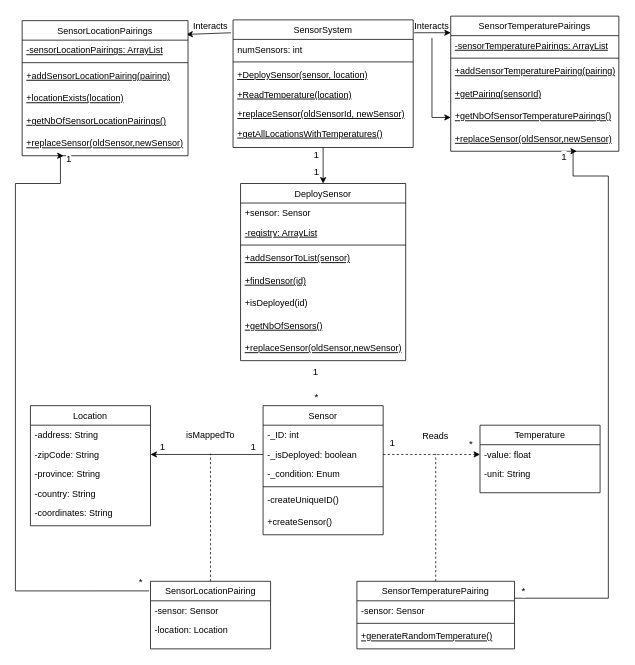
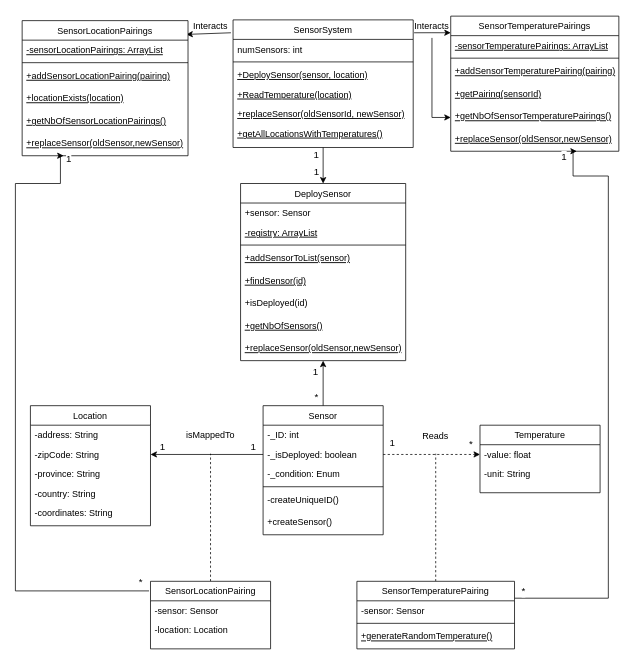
  <mxCell id="0" />
  <mxCell id="1" parent="0" />
  <mxCell id="2" value="SensorSystem" style="swimlane;fontStyle=0;align=center;verticalAlign=top;childLayout=stackLayout;horizontal=1;startSize=26;horizontalStack=0;resizeParent=1;resizeLast=0;collapsible=1;marginBottom=0;rounded=0;shadow=0;strokeWidth=1;" parent="1" vertex="1"><mxGeometry x="310" y="26" width="240" height="170" as="geometry"><mxRectangle x="334" y="100" width="160" height="26" as="alternateBounds" /></mxGeometry></mxCell>
  <mxCell id="3" value="numSensors: int" style="text;align=left;verticalAlign=top;spacingLeft=4;spacingRight=4;overflow=hidden;rotatable=0;points=[[0,0.5],[1,0.5]];portConstraint=eastwest;" parent="2" vertex="1"><mxGeometry y="26" width="240" height="26" as="geometry" /></mxCell>
  <mxCell id="4" value="" style="line;html=1;strokeWidth=1;align=left;verticalAlign=middle;spacingTop=-1;spacingLeft=3;spacingRight=3;rotatable=0;labelPosition=right;points=[];portConstraint=eastwest;" parent="2" vertex="1"><mxGeometry y="52" width="240" height="8" as="geometry" /></mxCell>
  <mxCell id="5" value="+DeploySensor(sensor, location)" style="text;align=left;verticalAlign=top;spacingLeft=4;spacingRight=4;overflow=hidden;rotatable=0;points=[[0,0.5],[1,0.5]];portConstraint=eastwest;fontStyle=4" parent="2" vertex="1"><mxGeometry y="60" width="240" height="26" as="geometry" /></mxCell>
  <mxCell id="6" value="+ReadTemperature(location)" style="text;align=left;verticalAlign=top;spacingLeft=4;spacingRight=4;overflow=hidden;rotatable=0;points=[[0,0.5],[1,0.5]];portConstraint=eastwest;fontStyle=4" parent="2" vertex="1"><mxGeometry y="86" width="240" height="26" as="geometry" /></mxCell>
  <mxCell id="7" value="+replaceSensor(oldSensorId, newSensor)" style="text;align=left;verticalAlign=top;spacingLeft=4;spacingRight=4;overflow=hidden;rotatable=0;points=[[0,0.5],[1,0.5]];portConstraint=eastwest;fontStyle=4" parent="2" vertex="1"><mxGeometry y="112" width="240" height="26" as="geometry" /></mxCell>
  <mxCell id="8" value="+getAllLocationsWithTemperatures()" style="text;align=left;verticalAlign=top;spacingLeft=4;spacingRight=4;overflow=hidden;rotatable=0;points=[[0,0.5],[1,0.5]];portConstraint=eastwest;fontStyle=4" parent="2" vertex="1"><mxGeometry y="138" width="240" height="26" as="geometry" /></mxCell>
  <mxCell id="9" value="Location" style="swimlane;fontStyle=0;align=center;verticalAlign=top;childLayout=stackLayout;horizontal=1;startSize=26;horizontalStack=0;resizeParent=1;resizeLast=0;collapsible=1;marginBottom=0;rounded=0;shadow=0;strokeWidth=1;" parent="1" vertex="1"><mxGeometry x="40" y="540" width="160" height="160" as="geometry"><mxRectangle x="130" y="380" width="160" height="26" as="alternateBounds" /></mxGeometry></mxCell>
  <mxCell id="10" value="-address: String" style="text;align=left;verticalAlign=top;spacingLeft=4;spacingRight=4;overflow=hidden;rotatable=0;points=[[0,0.5],[1,0.5]];portConstraint=eastwest;" parent="9" vertex="1"><mxGeometry y="26" width="160" height="26" as="geometry" /></mxCell>
  <mxCell id="11" value="-zipCode: String" style="text;align=left;verticalAlign=top;spacingLeft=4;spacingRight=4;overflow=hidden;rotatable=0;points=[[0,0.5],[1,0.5]];portConstraint=eastwest;rounded=0;shadow=0;html=0;" parent="9" vertex="1"><mxGeometry y="52" width="160" height="26" as="geometry" /></mxCell>
  <mxCell id="12" value="-province: String" style="text;align=left;verticalAlign=top;spacingLeft=4;spacingRight=4;overflow=hidden;rotatable=0;points=[[0,0.5],[1,0.5]];portConstraint=eastwest;rounded=0;shadow=0;html=0;" parent="9" vertex="1"><mxGeometry y="78" width="160" height="26" as="geometry" /></mxCell>
  <mxCell id="13" value="-country: String" style="text;align=left;verticalAlign=top;spacingLeft=4;spacingRight=4;overflow=hidden;rotatable=0;points=[[0,0.5],[1,0.5]];portConstraint=eastwest;rounded=0;shadow=0;html=0;" parent="9" vertex="1"><mxGeometry y="104" width="160" height="26" as="geometry" /></mxCell>
  <mxCell id="14" value="-coordinates: String" style="text;align=left;verticalAlign=top;spacingLeft=4;spacingRight=4;overflow=hidden;rotatable=0;points=[[0,0.5],[1,0.5]];portConstraint=eastwest;rounded=0;shadow=0;html=0;" parent="9" vertex="1"><mxGeometry y="130" width="160" height="26" as="geometry" /></mxCell>
  <mxCell id="15" value="Sensor" style="swimlane;fontStyle=0;align=center;verticalAlign=top;childLayout=stackLayout;horizontal=1;startSize=26;horizontalStack=0;resizeParent=1;resizeLast=0;collapsible=1;marginBottom=0;rounded=0;shadow=0;strokeWidth=1;" parent="1" vertex="1"><mxGeometry x="350" y="540" width="160" height="172" as="geometry"><mxRectangle x="340" y="380" width="170" height="26" as="alternateBounds" /></mxGeometry></mxCell>
  <mxCell id="16" value="-_ID: int" style="text;align=left;verticalAlign=top;spacingLeft=4;spacingRight=4;overflow=hidden;rotatable=0;points=[[0,0.5],[1,0.5]];portConstraint=eastwest;" parent="15" vertex="1"><mxGeometry y="26" width="160" height="26" as="geometry" /></mxCell>
  <mxCell id="17" value="-_isDeployed: boolean" style="text;align=left;verticalAlign=top;spacingLeft=4;spacingRight=4;overflow=hidden;rotatable=0;points=[[0,0.5],[1,0.5]];portConstraint=eastwest;" parent="15" vertex="1"><mxGeometry y="52" width="160" height="26" as="geometry" /></mxCell>
  <mxCell id="18" value="-_condition: Enum" style="text;align=left;verticalAlign=top;spacingLeft=4;spacingRight=4;overflow=hidden;rotatable=0;points=[[0,0.5],[1,0.5]];portConstraint=eastwest;" parent="15" vertex="1"><mxGeometry y="78" width="160" height="26" as="geometry" /></mxCell>
  <mxCell id="19" value="" style="line;html=1;strokeWidth=1;align=left;verticalAlign=middle;spacingTop=-1;spacingLeft=3;spacingRight=3;rotatable=0;labelPosition=right;points=[];portConstraint=eastwest;" parent="15" vertex="1"><mxGeometry y="104" width="160" height="8" as="geometry" /></mxCell>
  <mxCell id="20" value="-createUniqueID()" style="text;align=left;verticalAlign=top;spacingLeft=4;spacingRight=4;overflow=hidden;rotatable=0;points=[[0,0.5],[1,0.5]];portConstraint=eastwest;" parent="15" vertex="1"><mxGeometry y="112" width="160" height="30" as="geometry" /></mxCell>
  <mxCell id="21" value="+createSensor()" style="text;align=left;verticalAlign=top;spacingLeft=4;spacingRight=4;overflow=hidden;rotatable=0;points=[[0,0.5],[1,0.5]];portConstraint=eastwest;" parent="15" vertex="1"><mxGeometry y="142" width="160" height="30" as="geometry" /></mxCell>
  <mxCell id="22" value="Temperature" style="swimlane;fontStyle=0;align=center;verticalAlign=top;childLayout=stackLayout;horizontal=1;startSize=26;horizontalStack=0;resizeParent=1;resizeLast=0;collapsible=1;marginBottom=0;rounded=0;shadow=0;strokeWidth=1;" parent="1" vertex="1"><mxGeometry x="639" y="566" width="160" height="90" as="geometry"><mxRectangle x="550" y="140" width="160" height="26" as="alternateBounds" /></mxGeometry></mxCell>
  <mxCell id="23" value="-value: float" style="text;align=left;verticalAlign=top;spacingLeft=4;spacingRight=4;overflow=hidden;rotatable=0;points=[[0,0.5],[1,0.5]];portConstraint=eastwest;" parent="22" vertex="1"><mxGeometry y="26" width="160" height="26" as="geometry" /></mxCell>
  <mxCell id="24" value="-unit: String" style="text;align=left;verticalAlign=top;spacingLeft=4;spacingRight=4;overflow=hidden;rotatable=0;points=[[0,0.5],[1,0.5]];portConstraint=eastwest;rounded=0;shadow=0;html=0;" parent="22" vertex="1"><mxGeometry y="52" width="160" height="26" as="geometry" /></mxCell>
  <mxCell id="25" value="" style="endArrow=none;dashed=1;html=1;rounded=0;exitX=0.5;exitY=0;exitDx=0;exitDy=0;" parent="1" source="67" edge="1"><mxGeometry width="50" height="50" relative="1" as="geometry"><mxPoint x="280" y="704" as="sourcePoint" /><mxPoint x="280" y="604" as="targetPoint" /></mxGeometry></mxCell>
  <mxCell id="26" value="" style="endArrow=none;dashed=1;html=1;rounded=0;exitX=0.5;exitY=0;exitDx=0;exitDy=0;" parent="1" source="63" edge="1"><mxGeometry width="50" height="50" relative="1" as="geometry"><mxPoint x="580" y="741" as="sourcePoint" /><mxPoint x="580" y="604" as="targetPoint" /></mxGeometry></mxCell>
  <mxCell id="27" style="edgeStyle=orthogonalEdgeStyle;rounded=0;orthogonalLoop=1;jettySize=auto;html=1;endArrow=none;endFill=0;entryX=1.005;entryY=0.101;entryDx=0;entryDy=0;entryPerimeter=0;startArrow=classic;startFill=1;exitX=0;exitY=0.123;exitDx=0;exitDy=0;exitPerimeter=0;" parent="1" source="55" target="2" edge="1"><mxGeometry relative="1" as="geometry"><mxPoint x="510" y="302" as="targetPoint" /><Array as="points" /><mxPoint x="598" y="45" as="sourcePoint" /></mxGeometry></mxCell>
  <mxCell id="28" value="Reads" style="text;html=1;strokeColor=none;fillColor=none;align=center;verticalAlign=middle;whiteSpace=wrap;rounded=0;" parent="1" vertex="1"><mxGeometry x="550" y="566" width="60" height="30" as="geometry" /></mxCell>
  <mxCell id="29" value="isMappedTo" style="text;html=1;strokeColor=none;fillColor=none;align=center;verticalAlign=middle;whiteSpace=wrap;rounded=0;" parent="1" vertex="1"><mxGeometry x="250" y="564" width="60" height="30" as="geometry" /></mxCell>
  <mxCell id="30" value="" style="html=1;verticalAlign=bottom;endArrow=none;curved=0;rounded=0;endFill=0;entryX=-0.012;entryY=0.101;entryDx=0;entryDy=0;entryPerimeter=0;exitX=0.99;exitY=0.102;exitDx=0;exitDy=0;exitPerimeter=0;startArrow=classic;startFill=1;" parent="1" source="44" target="2" edge="1"><mxGeometry width="80" relative="1" as="geometry"><mxPoint x="221.12" y="46.58" as="sourcePoint" /><mxPoint x="350" y="300" as="targetPoint" /><Array as="points" /></mxGeometry></mxCell>
+ <mxCell id="31" value="" style="endArrow=classic;html=1;edgeStyle=orthogonalEdgeStyle;rounded=0;entryX=0.5;entryY=1;entryDx=0;entryDy=0;exitX=0.5;exitY=0;exitDx=0;exitDy=0;endFill=1;" parent="1" source="15" target="35" edge="1"><mxGeometry relative="1" as="geometry"><mxPoint x="340" y="442" as="sourcePoint" /><mxPoint x="430" y="392" as="targetPoint" /></mxGeometry></mxCell>
  <mxCell id="32" value="" style="endArrow=none;html=1;edgeStyle=orthogonalEdgeStyle;rounded=0;entryX=0.5;entryY=1;entryDx=0;entryDy=0;exitX=0.5;exitY=0;exitDx=0;exitDy=0;startArrow=classic;startFill=1;" parent="1" source="35" target="2" edge="1"><mxGeometry relative="1" as="geometry"><mxPoint x="430" y="302" as="sourcePoint" /><mxPoint x="440" y="272" as="targetPoint" /></mxGeometry></mxCell>
  <mxCell id="33" value="&lt;font style=&quot;font-size: 13px;&quot;&gt;1&lt;/font&gt;" style="edgeLabel;resizable=0;html=1;align=left;verticalAlign=bottom;" parent="32" connectable="0" vertex="1"><mxGeometry x="-1" relative="1" as="geometry"><mxPoint x="-14" y="-6" as="offset" /></mxGeometry></mxCell>
  <mxCell id="34" value="&lt;font style=&quot;font-size: 13px;&quot;&gt;1&lt;/font&gt;" style="edgeLabel;resizable=0;html=1;align=right;verticalAlign=bottom;" parent="32" connectable="0" vertex="1"><mxGeometry x="1" relative="1" as="geometry"><mxPoint x="-5" y="19" as="offset" /></mxGeometry></mxCell>
  <mxCell id="35" value="DeploySensor" style="swimlane;fontStyle=0;align=center;verticalAlign=top;childLayout=stackLayout;horizontal=1;startSize=26;horizontalStack=0;resizeParent=1;resizeLast=0;collapsible=1;marginBottom=0;rounded=0;shadow=0;strokeWidth=1;" parent="1" vertex="1"><mxGeometry x="320" y="244" width="220" height="236" as="geometry"><mxRectangle x="340" y="380" width="170" height="26" as="alternateBounds" /></mxGeometry></mxCell>
  <mxCell id="36" value="+sensor: Sensor" style="text;align=left;verticalAlign=top;spacingLeft=4;spacingRight=4;overflow=hidden;rotatable=0;points=[[0,0.5],[1,0.5]];portConstraint=eastwest;" parent="35" vertex="1"><mxGeometry y="26" width="220" height="26" as="geometry" /></mxCell>
  <mxCell id="37" value="-registry: ArrayList" style="text;align=left;verticalAlign=top;spacingLeft=4;spacingRight=4;overflow=hidden;rotatable=0;points=[[0,0.5],[1,0.5]];portConstraint=eastwest;fontStyle=4" parent="35" vertex="1"><mxGeometry y="52" width="220" height="26" as="geometry" /></mxCell>
  <mxCell id="38" value="" style="line;html=1;strokeWidth=1;align=left;verticalAlign=middle;spacingTop=-1;spacingLeft=3;spacingRight=3;rotatable=0;labelPosition=right;points=[];portConstraint=eastwest;" parent="35" vertex="1"><mxGeometry y="78" width="220" height="8" as="geometry" /></mxCell>
  <mxCell id="39" value="+addSensorToList(sensor)" style="text;align=left;verticalAlign=top;spacingLeft=4;spacingRight=4;overflow=hidden;rotatable=0;points=[[0,0.5],[1,0.5]];portConstraint=eastwest;fontStyle=4" parent="35" vertex="1"><mxGeometry y="86" width="220" height="30" as="geometry" /></mxCell>
  <mxCell id="40" value="+findSensor(id)" style="text;align=left;verticalAlign=top;spacingLeft=4;spacingRight=4;overflow=hidden;rotatable=0;points=[[0,0.5],[1,0.5]];portConstraint=eastwest;fontStyle=4" parent="35" vertex="1"><mxGeometry y="116" width="220" height="30" as="geometry" /></mxCell>
  <mxCell id="41" value="+isDeployed(id)" style="text;align=left;verticalAlign=top;spacingLeft=4;spacingRight=4;overflow=hidden;rotatable=0;points=[[0,0.5],[1,0.5]];portConstraint=eastwest;" parent="35" vertex="1"><mxGeometry y="146" width="220" height="30" as="geometry" /></mxCell>
  <mxCell id="42" value="+getNbOfSensors()" style="text;align=left;verticalAlign=top;spacingLeft=4;spacingRight=4;overflow=hidden;rotatable=0;points=[[0,0.5],[1,0.5]];portConstraint=eastwest;fontStyle=4" parent="35" vertex="1"><mxGeometry y="176" width="220" height="30" as="geometry" /></mxCell>
  <mxCell id="43" value="+replaceSensor(oldSensor,newSensor)" style="text;align=left;verticalAlign=top;spacingLeft=4;spacingRight=4;overflow=hidden;rotatable=0;points=[[0,0.5],[1,0.5]];portConstraint=eastwest;fontStyle=4" vertex="1" parent="35"><mxGeometry y="206" width="220" height="30" as="geometry" /></mxCell>
  <mxCell id="44" value="SensorLocationPairings" style="swimlane;fontStyle=0;align=center;verticalAlign=top;childLayout=stackLayout;horizontal=1;startSize=26;horizontalStack=0;resizeParent=1;resizeLast=0;collapsible=1;marginBottom=0;rounded=0;shadow=0;strokeWidth=1;" parent="1" vertex="1"><mxGeometry x="29" y="27" width="221" height="180" as="geometry"><mxRectangle x="340" y="380" width="170" height="26" as="alternateBounds" /></mxGeometry></mxCell>
  <mxCell id="45" value="-sensorLocationPairings: ArrayList" style="text;align=left;verticalAlign=top;spacingLeft=4;spacingRight=4;overflow=hidden;rotatable=0;points=[[0,0.5],[1,0.5]];portConstraint=eastwest;fontStyle=4" parent="44" vertex="1"><mxGeometry y="26" width="221" height="26" as="geometry" /></mxCell>
  <mxCell id="46" value="" style="line;html=1;strokeWidth=1;align=left;verticalAlign=middle;spacingTop=-1;spacingLeft=3;spacingRight=3;rotatable=0;labelPosition=right;points=[];portConstraint=eastwest;" parent="44" vertex="1"><mxGeometry y="52" width="221" height="8" as="geometry" /></mxCell>
  <mxCell id="47" value="+addSensorLocationPairing(pairing)" style="text;align=left;verticalAlign=top;spacingLeft=4;spacingRight=4;overflow=hidden;rotatable=0;points=[[0,0.5],[1,0.5]];portConstraint=eastwest;fontStyle=4" parent="44" vertex="1"><mxGeometry y="60" width="221" height="30" as="geometry" /></mxCell>
  <mxCell id="48" value="+locationExists(location)" style="text;align=left;verticalAlign=top;spacingLeft=4;spacingRight=4;overflow=hidden;rotatable=0;points=[[0,0.5],[1,0.5]];portConstraint=eastwest;fontStyle=4" parent="44" vertex="1"><mxGeometry y="90" width="221" height="30" as="geometry" /></mxCell>
  <mxCell id="49" value="+getNbOfSensorLocationPairings()" style="text;align=left;verticalAlign=top;spacingLeft=4;spacingRight=4;overflow=hidden;rotatable=0;points=[[0,0.5],[1,0.5]];portConstraint=eastwest;fontStyle=4" parent="44" vertex="1"><mxGeometry y="120" width="221" height="30" as="geometry" /></mxCell>
  <mxCell id="50" value="+replaceSensor(oldSensor,newSensor)" style="text;align=left;verticalAlign=top;spacingLeft=4;spacingRight=4;overflow=hidden;rotatable=0;points=[[0,0.5],[1,0.5]];portConstraint=eastwest;fontStyle=4" vertex="1" parent="44"><mxGeometry y="150" width="221" height="30" as="geometry" /></mxCell>
  <mxCell id="51" style="edgeStyle=orthogonalEdgeStyle;rounded=0;orthogonalLoop=1;jettySize=auto;html=1;exitX=-0.012;exitY=0.142;exitDx=0;exitDy=0;entryX=0.25;entryY=1;entryDx=0;entryDy=0;exitPerimeter=0;" parent="1" source="67" target="44" edge="1"><mxGeometry relative="1" as="geometry"><Array as="points"><mxPoint x="20" y="787" /><mxPoint x="20" y="244" /><mxPoint x="80" y="244" /></Array><mxPoint x="175" y="719" as="sourcePoint" /><mxPoint x="20" y="224" as="targetPoint" /></mxGeometry></mxCell>
  <mxCell id="52" value="" style="edgeStyle=orthogonalEdgeStyle;rounded=0;orthogonalLoop=1;jettySize=auto;html=1;" edge="1" parent="1" source="53" target="60"><mxGeometry relative="1" as="geometry" /></mxCell>
  <mxCell id="53" value="Interacts" style="text;html=1;strokeColor=none;fillColor=none;align=center;verticalAlign=middle;whiteSpace=wrap;rounded=0;" parent="1" vertex="1"><mxGeometry x="550" y="20" width="50" height="30" as="geometry" /></mxCell>
  <mxCell id="54" value="Interacts" style="text;html=1;strokeColor=none;fillColor=none;align=center;verticalAlign=middle;whiteSpace=wrap;rounded=0;" parent="1" vertex="1"><mxGeometry x="250" y="20" width="60" height="30" as="geometry" /></mxCell>
  <mxCell id="55" value="SensorTemperaturePairings" style="swimlane;fontStyle=0;align=center;verticalAlign=top;childLayout=stackLayout;horizontal=1;startSize=26;horizontalStack=0;resizeParent=1;resizeLast=0;collapsible=1;marginBottom=0;rounded=0;shadow=0;strokeWidth=1;" parent="1" vertex="1"><mxGeometry x="600" y="21" width="224" height="180" as="geometry"><mxRectangle x="340" y="380" width="170" height="26" as="alternateBounds" /></mxGeometry></mxCell>
  <mxCell id="56" value="-sensorTemperaturePairings: ArrayList" style="text;align=left;verticalAlign=top;spacingLeft=4;spacingRight=4;overflow=hidden;rotatable=0;points=[[0,0.5],[1,0.5]];portConstraint=eastwest;fontStyle=4" parent="55" vertex="1"><mxGeometry y="26" width="224" height="26" as="geometry" /></mxCell>
  <mxCell id="57" value="" style="line;html=1;strokeWidth=1;align=left;verticalAlign=middle;spacingTop=-1;spacingLeft=3;spacingRight=3;rotatable=0;labelPosition=right;points=[];portConstraint=eastwest;" parent="55" vertex="1"><mxGeometry y="52" width="224" height="8" as="geometry" /></mxCell>
  <mxCell id="58" value="+addSensorTemperaturePairing(pairing)" style="text;align=left;verticalAlign=top;spacingLeft=4;spacingRight=4;overflow=hidden;rotatable=0;points=[[0,0.5],[1,0.5]];portConstraint=eastwest;fontStyle=4" parent="55" vertex="1"><mxGeometry y="60" width="224" height="30" as="geometry" /></mxCell>
  <mxCell id="59" value="+getPairing(sensorId)" style="text;align=left;verticalAlign=top;spacingLeft=4;spacingRight=4;overflow=hidden;rotatable=0;points=[[0,0.5],[1,0.5]];portConstraint=eastwest;fontStyle=4" parent="55" vertex="1"><mxGeometry y="90" width="224" height="30" as="geometry" /></mxCell>
  <mxCell id="60" value="+getNbOfSensorTemperaturePairings()" style="text;align=left;verticalAlign=top;spacingLeft=4;spacingRight=4;overflow=hidden;rotatable=0;points=[[0,0.5],[1,0.5]];portConstraint=eastwest;fontStyle=4" parent="55" vertex="1"><mxGeometry y="120" width="224" height="30" as="geometry" /></mxCell>
  <mxCell id="61" value="+replaceSensor(oldSensor,newSensor)" style="text;align=left;verticalAlign=top;spacingLeft=4;spacingRight=4;overflow=hidden;rotatable=0;points=[[0,0.5],[1,0.5]];portConstraint=eastwest;fontStyle=4" parent="55" vertex="1"><mxGeometry y="150" width="224" height="30" as="geometry" /></mxCell>
  <mxCell id="62" style="edgeStyle=orthogonalEdgeStyle;rounded=0;orthogonalLoop=1;jettySize=auto;html=1;entryX=0.75;entryY=1;entryDx=0;entryDy=0;exitX=1;exitY=0.25;exitDx=0;exitDy=0;" parent="1" source="63" target="55" edge="1"><mxGeometry relative="1" as="geometry"><mxPoint x="710" y="819" as="sourcePoint" /><Array as="points"><mxPoint x="810" y="797" /><mxPoint x="810" y="234" /><mxPoint x="763" y="234" /></Array></mxGeometry></mxCell>
  <mxCell id="63" value="SensorTemperaturePairing&#10;" style="swimlane;fontStyle=0;align=center;verticalAlign=top;childLayout=stackLayout;horizontal=1;startSize=26;horizontalStack=0;resizeParent=1;resizeLast=0;collapsible=1;marginBottom=0;rounded=0;shadow=0;strokeWidth=1;" parent="1" vertex="1"><mxGeometry x="475" y="774" width="210" height="90" as="geometry"><mxRectangle x="550" y="140" width="160" height="26" as="alternateBounds" /></mxGeometry></mxCell>
  <mxCell id="64" value="-sensor: Sensor" style="text;align=left;verticalAlign=top;spacingLeft=4;spacingRight=4;overflow=hidden;rotatable=0;points=[[0,0.5],[1,0.5]];portConstraint=eastwest;" parent="63" vertex="1"><mxGeometry y="26" width="210" height="26" as="geometry" /></mxCell>
  <mxCell id="65" value="" style="line;html=1;strokeWidth=1;align=left;verticalAlign=middle;spacingTop=-1;spacingLeft=3;spacingRight=3;rotatable=0;labelPosition=right;points=[];portConstraint=eastwest;" parent="63" vertex="1"><mxGeometry y="52" width="210" height="8" as="geometry" /></mxCell>
  <mxCell id="66" value="+generateRandomTemperature()" style="text;align=left;verticalAlign=top;spacingLeft=4;spacingRight=4;overflow=hidden;rotatable=0;points=[[0,0.5],[1,0.5]];portConstraint=eastwest;rounded=0;shadow=0;html=0;fontStyle=4" parent="63" vertex="1"><mxGeometry y="60" width="210" height="26" as="geometry" /></mxCell>
  <mxCell id="67" value="SensorLocationPairing" style="swimlane;fontStyle=0;align=center;verticalAlign=top;childLayout=stackLayout;horizontal=1;startSize=26;horizontalStack=0;resizeParent=1;resizeLast=0;collapsible=1;marginBottom=0;rounded=0;shadow=0;strokeWidth=1;" parent="1" vertex="1"><mxGeometry x="200" y="774" width="160" height="90" as="geometry"><mxRectangle x="550" y="140" width="160" height="26" as="alternateBounds" /></mxGeometry></mxCell>
  <mxCell id="68" value="-sensor: Sensor" style="text;align=left;verticalAlign=top;spacingLeft=4;spacingRight=4;overflow=hidden;rotatable=0;points=[[0,0.5],[1,0.5]];portConstraint=eastwest;" parent="67" vertex="1"><mxGeometry y="26" width="160" height="26" as="geometry" /></mxCell>
  <mxCell id="69" value="-location: Location" style="text;align=left;verticalAlign=top;spacingLeft=4;spacingRight=4;overflow=hidden;rotatable=0;points=[[0,0.5],[1,0.5]];portConstraint=eastwest;rounded=0;shadow=0;html=0;" parent="67" vertex="1"><mxGeometry y="52" width="160" height="26" as="geometry" /></mxCell>
  <mxCell id="70" style="edgeStyle=orthogonalEdgeStyle;rounded=0;orthogonalLoop=1;jettySize=auto;html=1;entryX=1;entryY=0.5;entryDx=0;entryDy=0;" parent="1" source="17" target="11" edge="1"><mxGeometry relative="1" as="geometry" /></mxCell>
  <mxCell id="71" value="&lt;font style=&quot;font-size: 13px;&quot;&gt;1&lt;/font&gt;" style="edgeLabel;resizable=0;html=1;align=right;verticalAlign=bottom;" parent="1" connectable="0" vertex="1"><mxGeometry x="220" y="604" as="geometry" /></mxCell>
  <mxCell id="72" value="&lt;font style=&quot;font-size: 13px;&quot;&gt;1&lt;/font&gt;" style="edgeLabel;resizable=0;html=1;align=right;verticalAlign=bottom;" parent="1" connectable="0" vertex="1"><mxGeometry x="341" y="604" as="geometry" /></mxCell>
  <mxCell id="73" value="&lt;font style=&quot;font-size: 13px;&quot;&gt;1&lt;/font&gt;" style="edgeLabel;resizable=0;html=1;align=right;verticalAlign=bottom;" parent="1" connectable="0" vertex="1"><mxGeometry x="526" y="599" as="geometry" /></mxCell>
  <mxCell id="74" value="&lt;font style=&quot;font-size: 13px;&quot;&gt;*&lt;/font&gt;" style="edgeLabel;resizable=0;html=1;align=right;verticalAlign=bottom;" parent="1" connectable="0" vertex="1"><mxGeometry x="630" y="600" as="geometry" /></mxCell>
  <mxCell id="75" value="&lt;font style=&quot;font-size: 13px;&quot;&gt;*&lt;/font&gt;" style="edgeLabel;resizable=0;html=1;align=right;verticalAlign=bottom;" parent="1" connectable="0" vertex="1"><mxGeometry x="700" y="797" as="geometry" /></mxCell>
  <mxCell id="76" value="&lt;font style=&quot;font-size: 13px;&quot;&gt;*&lt;/font&gt;" style="edgeLabel;resizable=0;html=1;align=right;verticalAlign=bottom;" parent="1" connectable="0" vertex="1"><mxGeometry x="190" y="784" as="geometry" /></mxCell>
  <mxCell id="77" value="&lt;font style=&quot;font-size: 13px;&quot;&gt;1&lt;/font&gt;" style="edgeLabel;resizable=0;html=1;align=right;verticalAlign=bottom;" parent="1" connectable="0" vertex="1"><mxGeometry x="424" y="504" as="geometry" /></mxCell>
  <mxCell id="78" value="&lt;font style=&quot;font-size: 13px;&quot;&gt;*&lt;/font&gt;" style="edgeLabel;resizable=0;html=1;align=right;verticalAlign=bottom;" parent="1" connectable="0" vertex="1"><mxGeometry x="424" y="538" as="geometry" /></mxCell>
  <mxCell id="79" value="&lt;font style=&quot;font-size: 13px;&quot;&gt;1&lt;/font&gt;" style="edgeLabel;resizable=0;html=1;align=right;verticalAlign=bottom;" parent="1" connectable="0" vertex="1"><mxGeometry x="95" y="221" as="geometry" /></mxCell>
  <mxCell id="80" value="&lt;font style=&quot;font-size: 13px;&quot;&gt;1&lt;/font&gt;" style="edgeLabel;resizable=0;html=1;align=right;verticalAlign=bottom;" parent="1" connectable="0" vertex="1"><mxGeometry x="755" y="218" as="geometry" /></mxCell>
  <mxCell id="81" style="edgeStyle=orthogonalEdgeStyle;rounded=0;orthogonalLoop=1;jettySize=auto;html=1;entryX=0;entryY=0.5;entryDx=0;entryDy=0;dashed=1;" parent="1" source="17" target="23" edge="1"><mxGeometry relative="1" as="geometry" /></mxCell>
